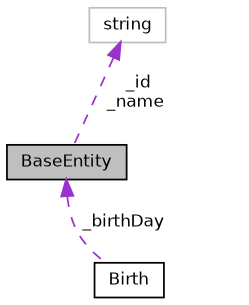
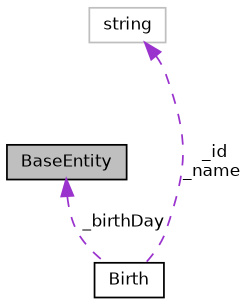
  digraph {
    node [color=black fillcolor=white fontname=Helvetica fontsize=10 shape=record style=filled]
    edge [color=darkorchid3 dir=back fontname=Helvetica fontsize=10 labelfontname=Helvetica labelfontsize=10 style=dashed]
    n1 [fillcolor=grey75 fontcolor=black height=0.2 label=BaseEntity width=0.4]
    n2 [height=0.2 label=Birth width=0.4]
    n3 [color=grey75 height=0.2 label=string width=0.4]
    n1 -> n2 [label=" _birthDay"]
-   n3 -> n1 [label=" _id\n_name"]
+   n3 -> n2 [label=" _id\n_name"]
  }
